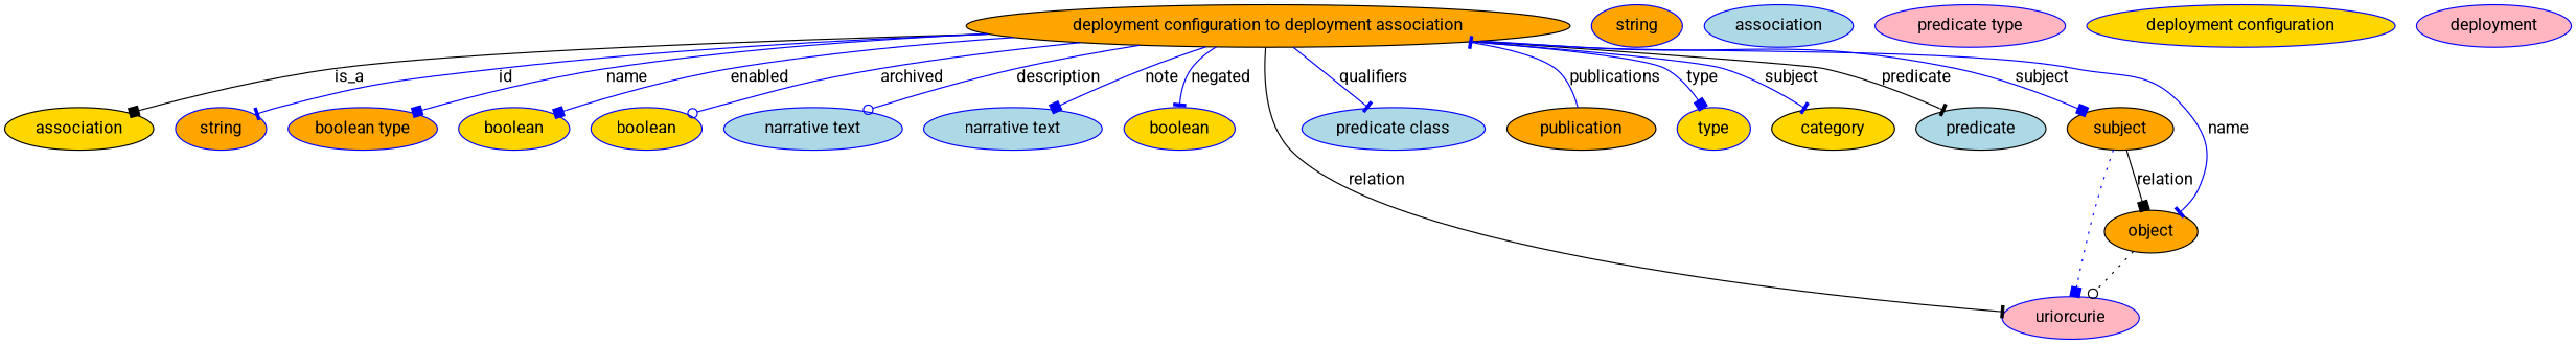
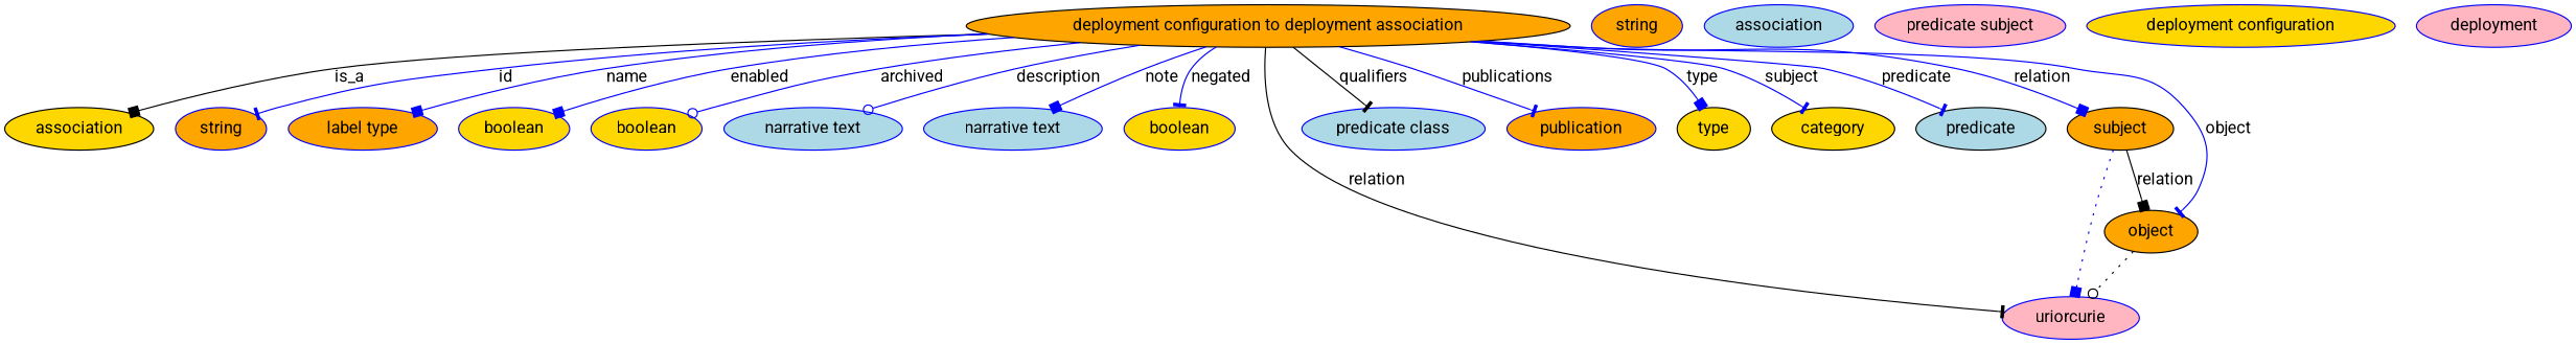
  digraph {
    fontname=Roboto
    node [fillcolor=orange fontname=Roboto style=filled color=blue]
    edge [arrowhead=box fontname=Roboto color=blue style=solid]
    n1 [height=0.5 label="deployment configuration to deployment association" width=7.0952 color=""]
    association [fillcolor=gold height=0.5 width=1.7512 color=""]
    n3 [height=0.5 label=string width=1.0652]
-   n4 [height=0.5 label="boolean type" width=1.5707]
+   n4 [height=0.5 label="label type" width=1.5707]
    n5 [fillcolor=gold height=0.5 label=boolean width=1.2999]
    n6 [fillcolor=gold height=0.5 label=boolean width=1.2999]
    n7 [fillcolor=lightblue height=0.5 label="narrative text" width=2.0943]
    n8 [fillcolor=lightblue height=0.5 label="narrative text" width=2.0943]
    n9 [fillcolor=gold height=0.5 label=boolean width=1.2999]
    n10 [fillcolor=lightpink height=0.5 label=uriorcurie width=1.6068]
    n11 [fillcolor=lightblue height=0.5 label="predicate class" width=2.1484]
-   n12 [color=black height=0.5 label=publication width=1.7512]
-   type [fillcolor=gold height=0.5 width=0.86659]
+   n12 [height=0.5 label=publication width=1.7512]
+   type [fillcolor=gold height=0.5 width=0.86659 color=""]
    category [fillcolor=gold height=0.5 width=1.4443 color=""]
    predicate [fillcolor=lightblue height=0.5 width=1.5346 color=""]
    subject [height=0.5 width=1.2457 color=""]
    object [height=0.5 width=1.1013 color=""]
    n18 [height=0.5 label=string width=1.0652]
    n19 [fillcolor=lightblue height=0.5 label=association width=1.7512]
-   n20 [fillcolor=lightpink height=0.5 label="predicate type" width=2.1845]
+   n20 [fillcolor=lightpink height=0.5 label="predicate subject" width=2.1845]
    n21 [fillcolor=gold height=0.5 label="deployment configuration" width=3.6288]
    n22 [fillcolor=lightpink height=0.5 label=deployment width=1.8234]
    n1 -> association [label=is_a color="" style=""]
    n1 -> n3 [arrowhead=tee label=id]
    n1 -> n4 [label=name]
    n1 -> n5 [label=enabled]
    n1 -> n6 [arrowhead=odot label=archived]
    n1 -> n7 [arrowhead=odot label=description]
    n1 -> n8 [label=note]
    n1 -> n9 [arrowhead=tee label=negated]
    n1 -> n10 [arrowhead=tee color=black label=relation]
-   n1 -> n11 [arrowhead=tee label=qualifiers]
-   n12 -> n1 [arrowhead=tee label=publications]
+   n1 -> n11 [arrowhead=tee color=black label=qualifiers]
+   n1 -> n12 [arrowhead=tee label=publications]
    n1 -> type [label=type]
    n1 -> category [arrowhead=tee label=subject]
-   n1 -> predicate [arrowhead=tee color=black label=predicate]
-   n1 -> subject [label=subject]
-   n1 -> object [arrowhead=tee label=name]
+   n1 -> predicate [arrowhead=tee label=predicate]
+   n1 -> subject [label=relation]
+   n1 -> object [arrowhead=tee label=object]
    subject -> n10 [style=dotted]
    subject -> object [label=relation color="" style=""]
    object -> n10 [arrowhead=odot style=dotted color=""]
  }
